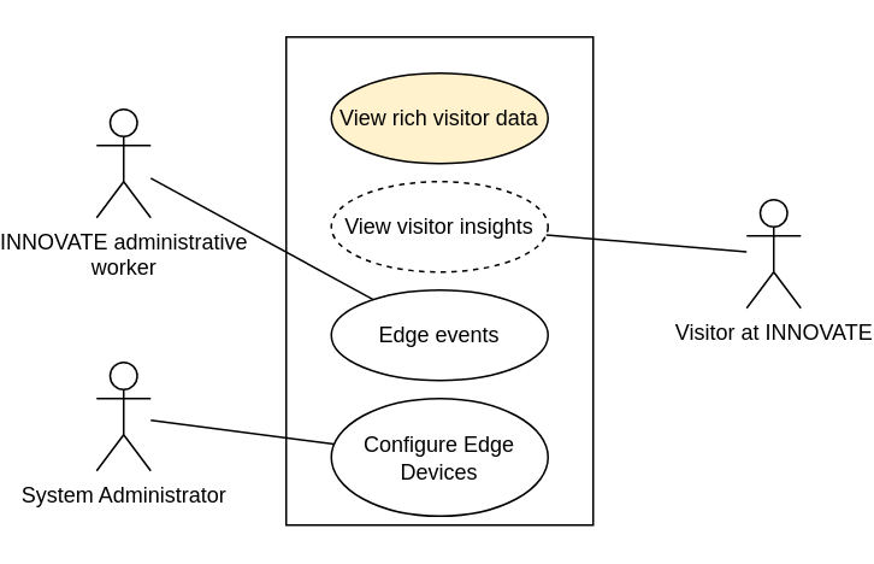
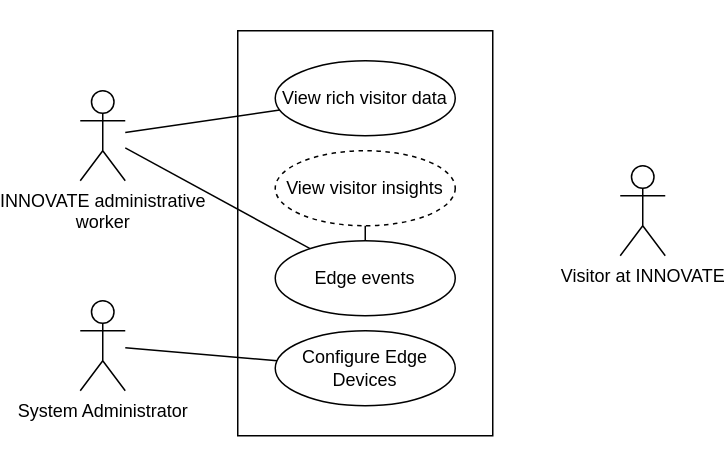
  <mxCell id="0" />
  <mxCell id="1" parent="0" />
  <mxCell id="2" value="" style="rounded=0;whiteSpace=wrap;html=1;" vertex="1" parent="1"><mxGeometry x="125" y="20" width="170" height="270" as="geometry" /></mxCell>
  <mxCell id="3" value="&lt;div&gt;INNOVATE administrative&lt;/div&gt;&lt;div&gt;worker&lt;/div&gt;" style="shape=umlActor;verticalLabelPosition=bottom;verticalAlign=top;html=1;outlineConnect=0;" vertex="1" parent="1"><mxGeometry x="20" y="60" width="30" height="60" as="geometry" /></mxCell>
  <mxCell id="4" value="System Administrator" style="shape=umlActor;verticalLabelPosition=bottom;verticalAlign=top;html=1;outlineConnect=0;" vertex="1" parent="1"><mxGeometry x="20" y="200" width="30" height="60" as="geometry" /></mxCell>
  <mxCell id="5" value="Visitor at INNOVATE" style="shape=umlActor;verticalLabelPosition=bottom;verticalAlign=top;html=1;outlineConnect=0;" vertex="1" parent="1"><mxGeometry x="380" y="110" width="30" height="60" as="geometry" /></mxCell>
- <mxCell id="6" value="View rich visitor data" style="ellipse;whiteSpace=wrap;html=1;fillColor=#fff2cc;" vertex="1" parent="1"><mxGeometry x="150" y="40" width="120" height="50" as="geometry" /></mxCell>
+ <mxCell id="6" value="View rich visitor data" style="ellipse;whiteSpace=wrap;html=1;" vertex="1" parent="1"><mxGeometry x="150" y="40" width="120" height="50" as="geometry" /></mxCell>
  <mxCell id="7" value="View visitor insights" style="ellipse;whiteSpace=wrap;html=1;dashed=1;" vertex="1" parent="1"><mxGeometry x="150" y="100" width="120" height="50" as="geometry" /></mxCell>
- <mxCell id="8" value="Configure Edge Devices" style="ellipse;whiteSpace=wrap;html=1;" vertex="1" parent="1"><mxGeometry x="150" y="220" width="120" height="65" as="geometry" /></mxCell>
+ <mxCell id="8" value="Configure Edge Devices" style="ellipse;whiteSpace=wrap;html=1;" vertex="1" parent="1"><mxGeometry x="150" y="220" width="120" height="50" as="geometry" /></mxCell>
  <mxCell id="9" value="" style="endArrow=none;html=1;rounded=0;" edge="1" parent="1" source="4" target="8"><mxGeometry width="50" height="50" relative="1" as="geometry"><mxPoint x="300" y="270" as="sourcePoint" /><mxPoint x="350" y="220" as="targetPoint" /></mxGeometry></mxCell>
- <mxCell id="10" value="" style="endArrow=none;html=1;rounded=0;" edge="1" parent="1" source="7" target="5"><mxGeometry width="50" height="50" relative="1" as="geometry"><mxPoint x="300" y="270" as="sourcePoint" /><mxPoint x="350" y="220" as="targetPoint" /></mxGeometry></mxCell>
+ <mxCell id="10" value="" style="endArrow=none;html=1;rounded=0;" edge="1" parent="1" source="7" target="12"><mxGeometry width="50" height="50" relative="1" as="geometry"><mxPoint x="300" y="270" as="sourcePoint" /><mxPoint x="350" y="220" as="targetPoint" /></mxGeometry></mxCell>
+ <mxCell id="11" value="" style="endArrow=none;html=1;rounded=0;" edge="1" parent="1" source="6" target="3"><mxGeometry width="50" height="50" relative="1" as="geometry"><mxPoint x="300" y="270" as="sourcePoint" /><mxPoint x="350" y="220" as="targetPoint" /></mxGeometry></mxCell>
  <mxCell id="12" value="Edge events" style="ellipse;whiteSpace=wrap;html=1;" vertex="1" parent="1"><mxGeometry x="150" y="160" width="120" height="50" as="geometry" /></mxCell>
  <mxCell id="13" value="" style="endArrow=none;html=1;rounded=0;" edge="1" parent="1" source="12" target="3"><mxGeometry width="50" height="50" relative="1" as="geometry"><mxPoint x="300" y="270" as="sourcePoint" /><mxPoint x="350" y="220" as="targetPoint" /></mxGeometry></mxCell>
